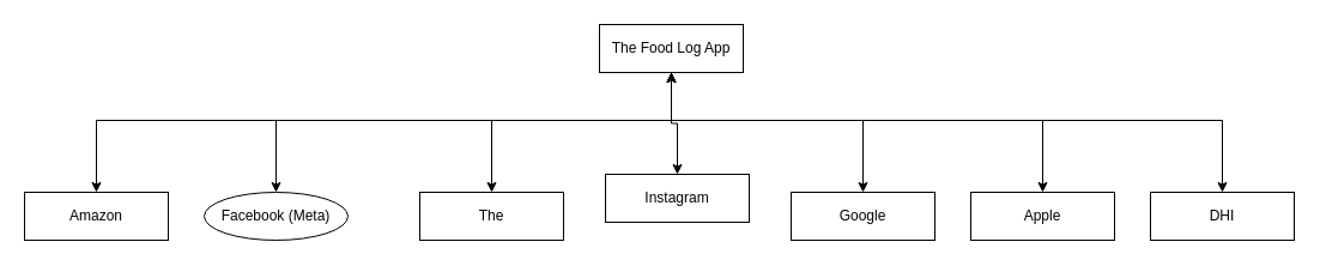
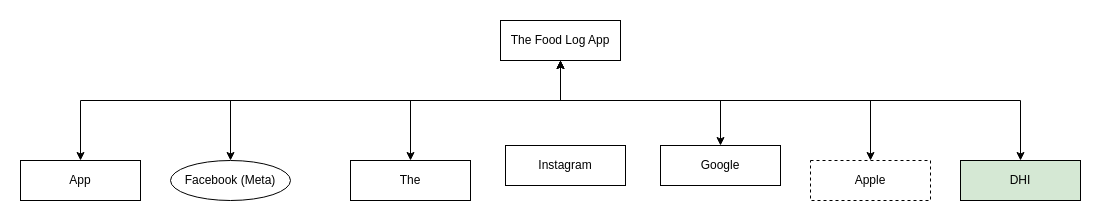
  <mxCell id="0" />
  <mxCell id="1" parent="0" />
  <mxCell id="2" style="edgeStyle=orthogonalEdgeStyle;rounded=0;orthogonalLoop=1;jettySize=auto;html=1;startArrow=classic;startFill=1;" edge="1" parent="1" source="9" target="10"><mxGeometry relative="1" as="geometry"><Array as="points"><mxPoint x="560" y="100" /><mxPoint x="80" y="100" /></Array></mxGeometry></mxCell>
  <mxCell id="3" style="edgeStyle=orthogonalEdgeStyle;rounded=0;orthogonalLoop=1;jettySize=auto;html=1;exitX=0.5;exitY=1;exitDx=0;exitDy=0;entryX=0.5;entryY=0;entryDx=0;entryDy=0;" edge="1" parent="1" source="9" target="11"><mxGeometry relative="1" as="geometry"><Array as="points"><mxPoint x="560" y="100" /><mxPoint x="230" y="100" /></Array></mxGeometry></mxCell>
  <mxCell id="4" style="edgeStyle=orthogonalEdgeStyle;rounded=0;orthogonalLoop=1;jettySize=auto;html=1;exitX=0.5;exitY=1;exitDx=0;exitDy=0;entryX=0.5;entryY=0;entryDx=0;entryDy=0;" edge="1" parent="1" source="9" target="12"><mxGeometry relative="1" as="geometry"><Array as="points"><mxPoint x="560" y="100" /><mxPoint x="410" y="100" /></Array></mxGeometry></mxCell>
- <mxCell id="5" style="edgeStyle=orthogonalEdgeStyle;rounded=0;orthogonalLoop=1;jettySize=auto;html=1;entryX=0.5;entryY=0;entryDx=0;entryDy=0;startArrow=classic;startFill=1;" edge="1" parent="1" source="9" target="13"><mxGeometry relative="1" as="geometry" /></mxCell>
  <mxCell id="6" style="edgeStyle=orthogonalEdgeStyle;rounded=0;orthogonalLoop=1;jettySize=auto;html=1;entryX=0.5;entryY=0;entryDx=0;entryDy=0;" edge="1" parent="1" source="9" target="14"><mxGeometry relative="1" as="geometry"><Array as="points"><mxPoint x="560" y="100" /><mxPoint x="720" y="100" /></Array></mxGeometry></mxCell>
  <mxCell id="7" style="edgeStyle=orthogonalEdgeStyle;rounded=0;orthogonalLoop=1;jettySize=auto;html=1;startArrow=classic;startFill=1;" edge="1" parent="1" source="9" target="15"><mxGeometry relative="1" as="geometry"><Array as="points"><mxPoint x="560" y="100" /><mxPoint x="870" y="100" /></Array></mxGeometry></mxCell>
  <mxCell id="8" style="edgeStyle=orthogonalEdgeStyle;rounded=0;orthogonalLoop=1;jettySize=auto;html=1;exitX=0.5;exitY=1;exitDx=0;exitDy=0;entryX=0.5;entryY=0;entryDx=0;entryDy=0;startArrow=classic;startFill=1;" edge="1" parent="1" source="9" target="16"><mxGeometry relative="1" as="geometry"><Array as="points"><mxPoint x="560" y="100" /><mxPoint x="1020" y="100" /></Array></mxGeometry></mxCell>
  <mxCell id="9" value="The Food Log App" style="rounded=0;whiteSpace=wrap;html=1;" vertex="1" parent="1"><mxGeometry x="500" y="20" width="120" height="40" as="geometry" /></mxCell>
- <mxCell id="10" value="Amazon" style="rounded=0;whiteSpace=wrap;html=1;" vertex="1" parent="1"><mxGeometry x="20" y="160" width="120" height="40" as="geometry" /></mxCell>
+ <mxCell id="10" value="App" style="rounded=0;whiteSpace=wrap;html=1;" vertex="1" parent="1"><mxGeometry x="20" y="160" width="120" height="40" as="geometry" /></mxCell>
  <mxCell id="11" value="Facebook (Meta)" style="ellipse;whiteSpace=wrap;html=1;" vertex="1" parent="1"><mxGeometry x="170" y="160" width="120" height="40" as="geometry" /></mxCell>
  <mxCell id="12" value="The" style="rounded=0;whiteSpace=wrap;html=1;" vertex="1" parent="1"><mxGeometry x="350" y="160" width="120" height="40" as="geometry" /></mxCell>
  <mxCell id="13" value="Instagram" style="rounded=0;whiteSpace=wrap;html=1;" vertex="1" parent="1"><mxGeometry x="505" y="145" width="120" height="40" as="geometry" /></mxCell>
- <mxCell id="14" value="Google" style="rounded=0;whiteSpace=wrap;html=1;" vertex="1" parent="1"><mxGeometry x="660" y="160" width="120" height="40" as="geometry" /></mxCell>
- <mxCell id="15" value="Apple" style="rounded=0;whiteSpace=wrap;html=1;" vertex="1" parent="1"><mxGeometry x="810" y="160" width="120" height="40" as="geometry" /></mxCell>
- <mxCell id="16" value="DHI" style="rounded=0;whiteSpace=wrap;html=1;" vertex="1" parent="1"><mxGeometry x="960" y="160" width="120" height="40" as="geometry" /></mxCell>
+ <mxCell id="14" value="Google" style="rounded=0;whiteSpace=wrap;html=1;" vertex="1" parent="1"><mxGeometry x="660" y="145" width="120" height="40" as="geometry" /></mxCell>
+ <mxCell id="15" value="Apple" style="rounded=0;whiteSpace=wrap;html=1;dashed=1;" vertex="1" parent="1"><mxGeometry x="810" y="160" width="120" height="40" as="geometry" /></mxCell>
+ <mxCell id="16" value="DHI" style="rounded=0;whiteSpace=wrap;html=1;fillColor=#d5e8d4;" vertex="1" parent="1"><mxGeometry x="960" y="160" width="120" height="40" as="geometry" /></mxCell>
